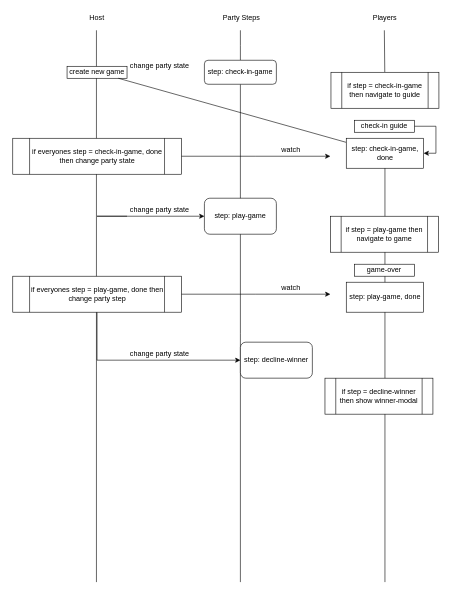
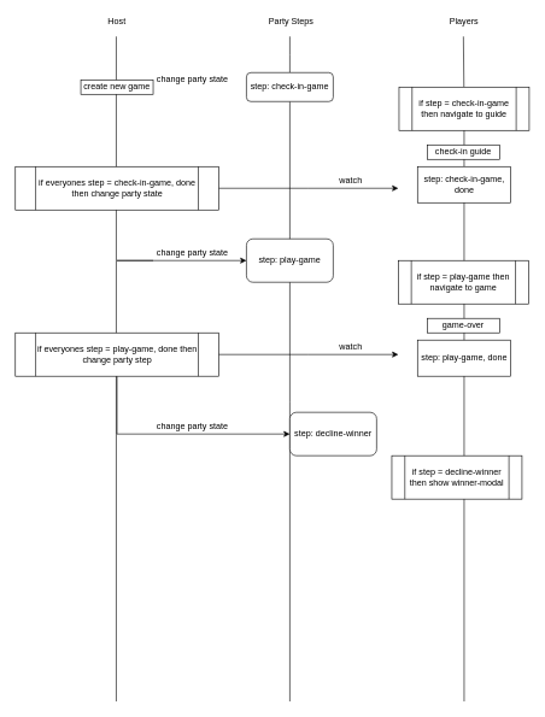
  <mxCell id="0" />
  <mxCell id="1" parent="0" />
  <mxCell id="2" value="Party Steps" style="text;html=1;strokeColor=none;fillColor=none;align=center;verticalAlign=middle;whiteSpace=wrap;rounded=0;" parent="1" vertex="1"><mxGeometry x="322" y="20" width="160" height="20" as="geometry" /></mxCell>
  <mxCell id="3" value="Host" style="text;html=1;strokeColor=none;fillColor=none;align=center;verticalAlign=middle;whiteSpace=wrap;rounded=0;" parent="1" vertex="1"><mxGeometry x="81" y="20" width="160" height="20" as="geometry" /></mxCell>
  <mxCell id="4" value="Players" style="text;html=1;strokeColor=none;fillColor=none;align=center;verticalAlign=middle;whiteSpace=wrap;rounded=0;" parent="1" vertex="1"><mxGeometry x="561" y="20" width="160" height="20" as="geometry" /></mxCell>
  <mxCell id="5" value="" style="endArrow=none;html=1;" parent="1" edge="1"><mxGeometry width="50" height="50" relative="1" as="geometry"><mxPoint x="160" y="970" as="sourcePoint" /><mxPoint x="160" y="50" as="targetPoint" /></mxGeometry></mxCell>
  <mxCell id="6" value="" style="endArrow=none;html=1;" parent="1" source="12" edge="1"><mxGeometry width="50" height="50" relative="1" as="geometry"><mxPoint x="640" y="460" as="sourcePoint" /><mxPoint x="640" y="50" as="targetPoint" /></mxGeometry></mxCell>
  <mxCell id="7" style="edgeStyle=orthogonalEdgeStyle;rounded=0;orthogonalLoop=1;jettySize=auto;html=1;endArrow=none;endFill=0;" parent="1" source="9" edge="1"><mxGeometry relative="1" as="geometry"><mxPoint x="400" y="50" as="targetPoint" /></mxGeometry></mxCell>
  <mxCell id="8" style="edgeStyle=orthogonalEdgeStyle;rounded=0;orthogonalLoop=1;jettySize=auto;html=1;startArrow=none;startFill=0;endArrow=none;endFill=0;" parent="1" source="9" edge="1"><mxGeometry relative="1" as="geometry"><mxPoint x="400" y="970" as="targetPoint" /></mxGeometry></mxCell>
  <mxCell id="9" value="step: check-in-game" style="rounded=1;whiteSpace=wrap;html=1;" parent="1" vertex="1"><mxGeometry x="340" y="100" width="120" height="40" as="geometry" /></mxCell>
  <mxCell id="10" value="change party state" style="text;html=1;strokeColor=none;fillColor=none;align=center;verticalAlign=middle;whiteSpace=wrap;rounded=0;" parent="1" vertex="1"><mxGeometry x="211" y="100" width="109" height="20" as="geometry" /></mxCell>
  <mxCell id="11" value="create new game" style="rounded=0;whiteSpace=wrap;html=1;" parent="1" vertex="1"><mxGeometry x="111" y="110" width="100" height="20" as="geometry" /></mxCell>
  <mxCell id="12" value="if step = check-in-game then navigate to guide" style="shape=process;whiteSpace=wrap;html=1;backgroundOutline=1;" parent="1" vertex="1"><mxGeometry x="551" y="120" width="180" height="60" as="geometry" /></mxCell>
- <mxCell id="13" value="" style="endArrow=none;html=1;" parent="1" source="16" target="11" edge="1"><mxGeometry width="50" height="50" relative="1" as="geometry"><mxPoint x="640" y="460" as="sourcePoint" /><mxPoint x="640" y="50" as="targetPoint" /></mxGeometry></mxCell>
- <mxCell id="14" style="edgeStyle=orthogonalEdgeStyle;rounded=0;orthogonalLoop=1;jettySize=auto;html=1;entryX=1;entryY=0.5;entryDx=0;entryDy=0;startArrow=none;startFill=0;endArrow=classic;endFill=1;" parent="1" source="15" target="16" edge="1"><mxGeometry relative="1" as="geometry"><Array as="points"><mxPoint x="726" y="210" /><mxPoint x="726" y="255" /></Array></mxGeometry></mxCell>
+ <mxCell id="13" value="" style="endArrow=none;html=1;" parent="1" source="16" target="12" edge="1"><mxGeometry width="50" height="50" relative="1" as="geometry"><mxPoint x="640" y="460" as="sourcePoint" /><mxPoint x="640" y="50" as="targetPoint" /></mxGeometry></mxCell>
  <mxCell id="15" value="check-in guide" style="rounded=0;whiteSpace=wrap;html=1;" parent="1" vertex="1"><mxGeometry x="590" y="200" width="100" height="20" as="geometry" /></mxCell>
  <mxCell id="16" value="step: check-in-game, done" style="rounded=0;whiteSpace=wrap;html=1;" parent="1" vertex="1"><mxGeometry x="576.5" y="230" width="129" height="50" as="geometry" /></mxCell>
  <mxCell id="17" value="" style="endArrow=none;html=1;" parent="1" target="16" edge="1"><mxGeometry width="50" height="50" relative="1" as="geometry"><mxPoint x="641" y="970" as="sourcePoint" /><mxPoint x="640.903" y="180" as="targetPoint" /></mxGeometry></mxCell>
  <mxCell id="18" style="edgeStyle=orthogonalEdgeStyle;rounded=0;orthogonalLoop=1;jettySize=auto;html=1;startArrow=none;startFill=0;endArrow=classic;endFill=1;" parent="1" source="20" edge="1"><mxGeometry relative="1" as="geometry"><mxPoint x="550" y="260" as="targetPoint" /></mxGeometry></mxCell>
  <mxCell id="19" style="edgeStyle=orthogonalEdgeStyle;rounded=0;orthogonalLoop=1;jettySize=auto;html=1;startArrow=none;startFill=0;endArrow=classic;endFill=1;" parent="1" source="23" target="22" edge="1"><mxGeometry relative="1" as="geometry"><mxPoint x="270" y="430" as="targetPoint" /><Array as="points"><mxPoint x="161" y="360" /></Array></mxGeometry></mxCell>
  <mxCell id="20" value="if everyones step = check-in-game, done then change party state" style="shape=process;whiteSpace=wrap;html=1;backgroundOutline=1;" parent="1" vertex="1"><mxGeometry x="20.5" y="230" width="281" height="60" as="geometry" /></mxCell>
  <mxCell id="21" value="watch" style="text;html=1;strokeColor=none;fillColor=none;align=center;verticalAlign=middle;whiteSpace=wrap;rounded=0;" parent="1" vertex="1"><mxGeometry x="430" y="240" width="109" height="20" as="geometry" /></mxCell>
  <mxCell id="22" value="step: play-game" style="rounded=1;whiteSpace=wrap;html=1;" parent="1" vertex="1"><mxGeometry x="340" y="330" width="120" height="60" as="geometry" /></mxCell>
  <mxCell id="23" value="change party state" style="text;html=1;strokeColor=none;fillColor=none;align=center;verticalAlign=middle;whiteSpace=wrap;rounded=0;" parent="1" vertex="1"><mxGeometry x="211" y="340" width="109" height="20" as="geometry" /></mxCell>
  <mxCell id="24" value="if step&amp;nbsp;= play-game then navigate to game" style="shape=process;whiteSpace=wrap;html=1;backgroundOutline=1;" parent="1" vertex="1"><mxGeometry x="550" y="360" width="180" height="60" as="geometry" /></mxCell>
  <mxCell id="25" value="game-over" style="rounded=0;whiteSpace=wrap;html=1;" parent="1" vertex="1"><mxGeometry x="590" y="440" width="100" height="20" as="geometry" /></mxCell>
  <mxCell id="26" value="step: play-game, done" style="rounded=0;whiteSpace=wrap;html=1;" parent="1" vertex="1"><mxGeometry x="576.5" y="470" width="129" height="50" as="geometry" /></mxCell>
  <mxCell id="27" style="edgeStyle=orthogonalEdgeStyle;rounded=0;orthogonalLoop=1;jettySize=auto;html=1;startArrow=none;startFill=0;endArrow=classic;endFill=1;" parent="1" source="29" edge="1"><mxGeometry relative="1" as="geometry"><mxPoint x="550" y="490" as="targetPoint" /></mxGeometry></mxCell>
  <mxCell id="28" style="edgeStyle=orthogonalEdgeStyle;rounded=0;orthogonalLoop=1;jettySize=auto;html=1;startArrow=none;startFill=0;endArrow=classic;endFill=1;" parent="1" source="29" target="31" edge="1"><mxGeometry relative="1" as="geometry"><mxPoint x="260" y="640" as="targetPoint" /><Array as="points"><mxPoint x="161" y="600" /></Array></mxGeometry></mxCell>
  <mxCell id="29" value="if everyones step = play-game, done then change party step" style="shape=process;whiteSpace=wrap;html=1;backgroundOutline=1;" parent="1" vertex="1"><mxGeometry x="20.5" y="460" width="281" height="60" as="geometry" /></mxCell>
  <mxCell id="30" value="watch" style="text;html=1;strokeColor=none;fillColor=none;align=center;verticalAlign=middle;whiteSpace=wrap;rounded=0;" parent="1" vertex="1"><mxGeometry x="430" y="470" width="109" height="20" as="geometry" /></mxCell>
  <mxCell id="31" value="step: decline-winner" style="rounded=1;whiteSpace=wrap;html=1;" parent="1" vertex="1"><mxGeometry x="400" y="570" width="120" height="60" as="geometry" /></mxCell>
  <mxCell id="32" value="change party state" style="text;html=1;strokeColor=none;fillColor=none;align=center;verticalAlign=middle;whiteSpace=wrap;rounded=0;" parent="1" vertex="1"><mxGeometry x="211" y="580" width="109" height="20" as="geometry" /></mxCell>
  <mxCell id="33" value="if step = decline-winner then show winner-modal" style="shape=process;whiteSpace=wrap;html=1;backgroundOutline=1;" parent="1" vertex="1"><mxGeometry x="541" y="630" width="180" height="60" as="geometry" /></mxCell>
